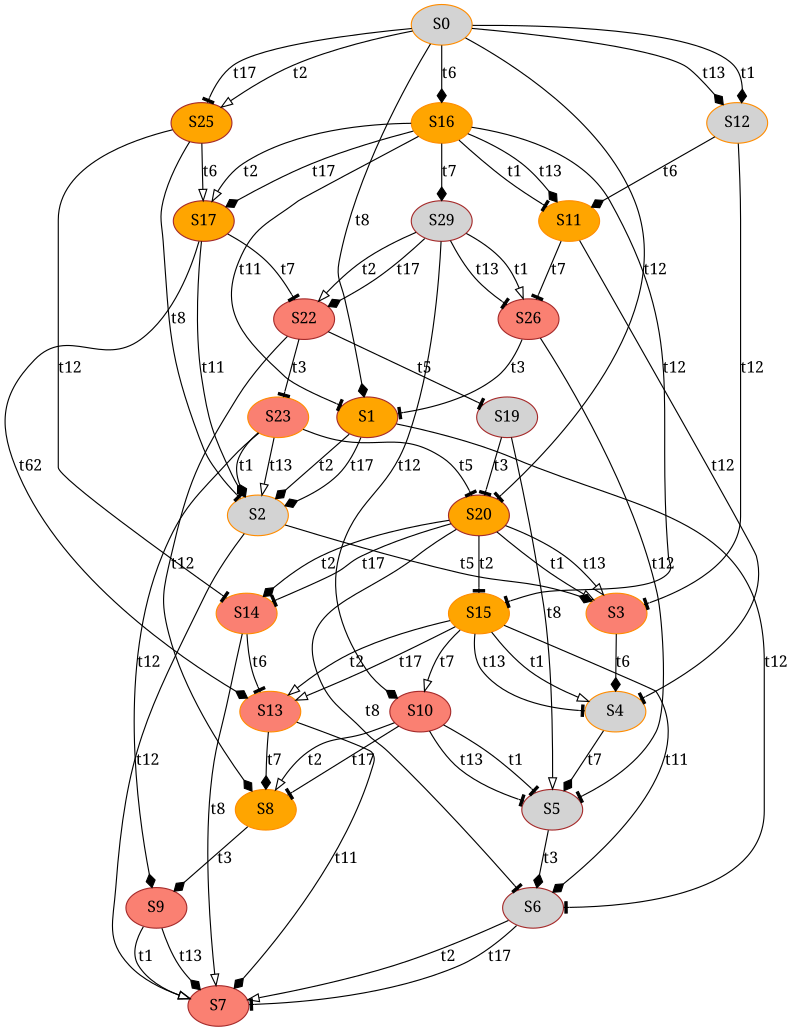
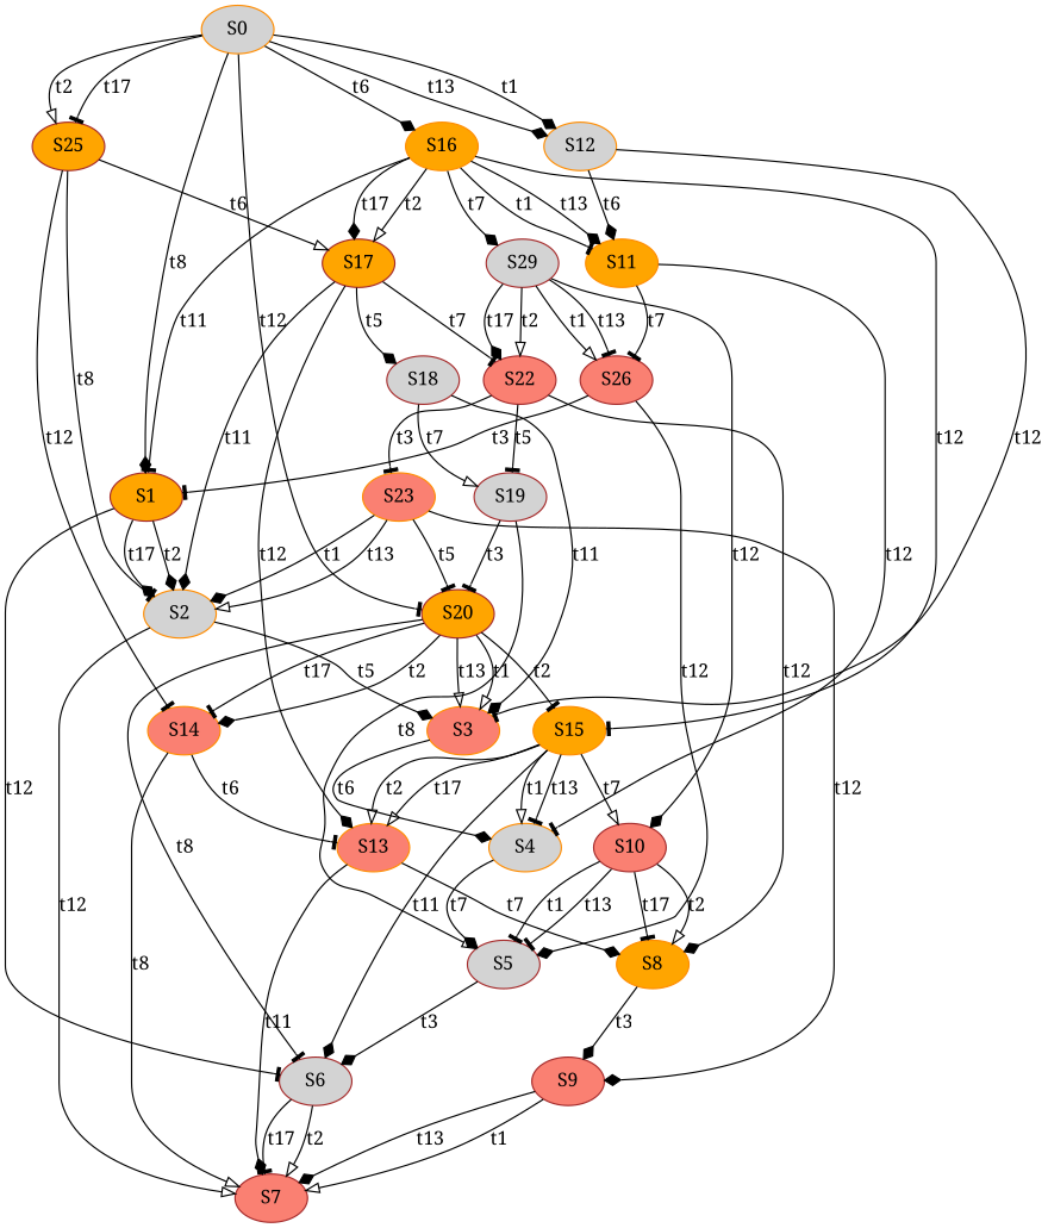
  digraph {
    fontname="Noto Serif"
    node [color=brown fillcolor=salmon fontname="Noto Serif" style=filled]
    edge [arrowhead=diamond fontname="Noto Serif"]
    S11 [color=darkorange fillcolor=orange]
    S26
    S4 [color=darkorange fillcolor=lightgrey]
    S1 [fillcolor=orange]
    S5 [fillcolor=lightgrey]
    S17 [fillcolor=orange]
    S2 [color=darkorange fillcolor=lightgrey]
    S22
    S13 [color=darkorange]
+   S18 [fillcolor=lightgrey]
    S3 [color=darkorange]
    S7
    S23 [color=darkorange]
    S8 [color=darkorange fillcolor=orange]
    S19 [fillcolor=lightgrey]
    S16 [color=darkorange fillcolor=orange]
    n17 [fillcolor=lightgrey label=S29]
    S15 [color=darkorange fillcolor=orange]
    S6 [fillcolor=lightgrey]
    S10
    S12 [color=darkorange fillcolor=lightgrey]
    S9
    S20 [fillcolor=orange]
    S25 [fillcolor=orange]
    S14 [color=darkorange]
    S0 [color=darkorange fillcolor=lightgrey]
    S11 -> S26 [arrowhead=tee label=t7]
    S11 -> S4 [arrowhead=tee label=t12]
    S26 -> S1 [arrowhead=tee label=t3]
-   S26 -> S5 [arrowhead=tee label=t12]
+   S26 -> S5 [label=t12]
    S4 -> S5 [label=t7]
    S1 -> S2 [label=t2]
    S1 -> S2 [label=t17]
    S1 -> S6 [arrowhead=tee label=t12]
    S5 -> S6 [label=t3]
    S17 -> S2 [label=t11]
    S17 -> S22 [arrowhead=tee label=t7]
-   S17 -> S13 [label=t62]
+   S17 -> S13 [label=t12]
+   S17 -> S18 [label=t5]
    S2 -> S3 [label=t5]
    S2 -> S7 [arrowhead=onormal label=t12]
    S22 -> S23 [arrowhead=tee label=t3]
    S22 -> S8 [label=t12]
    S22 -> S19 [arrowhead=tee label=t5]
    S13 -> S7 [label=t11]
    S13 -> S8 [label=t7]
+   S18 -> S3 [label=t11]
+   S18 -> S19 [arrowhead=onormal label=t7]
    S3 -> S4 [label=t6]
    S23 -> S2 [label=t1]
    S23 -> S2 [arrowhead=onormal label=t13]
    S23 -> S9 [label=t12]
    S23 -> S20 [arrowhead=tee label=t5]
    S8 -> S9 [label=t3]
    S19 -> S5 [arrowhead=onormal label=t8]
    S19 -> S20 [arrowhead=tee label=t3]
    S16 -> S11 [arrowhead=tee label=t1]
    S16 -> S11 [label=t13]
    S16 -> S1 [arrowhead=tee label=t11]
    S16 -> S17 [arrowhead=onormal label=t2]
    S16 -> S17 [label=t17]
    S16 -> n17 [label=t7]
    S16 -> S15 [arrowhead=tee label=t12]
    n17 -> S26 [arrowhead=onormal label=t1]
    n17 -> S26 [arrowhead=tee label=t13]
    n17 -> S22 [arrowhead=onormal label=t2]
    n17 -> S22 [label=t17]
    n17 -> S10 [label=t12]
    S15 -> S4 [arrowhead=onormal label=t1]
    S15 -> S4 [arrowhead=tee label=t13]
    S15 -> S13 [arrowhead=onormal label=t2]
    S15 -> S13 [arrowhead=onormal label=t17]
    S15 -> S6 [label=t11]
    S15 -> S10 [arrowhead=onormal label=t7]
    S6 -> S7 [arrowhead=onormal label=t2]
    S6 -> S7 [arrowhead=tee label=t17]
    S10 -> S5 [arrowhead=tee label=t1]
    S10 -> S5 [arrowhead=tee label=t13]
    S10 -> S8 [arrowhead=onormal label=t2]
    S10 -> S8 [arrowhead=tee label=t17]
    S12 -> S11 [label=t6]
    S12 -> S3 [arrowhead=tee label=t12]
    S9 -> S7 [arrowhead=onormal label=t1]
    S9 -> S7 [label=t13]
    S20 -> S3 [arrowhead=onormal label=t1]
    S20 -> S3 [arrowhead=onormal label=t13]
    S20 -> S15 [arrowhead=tee label=t2]
    S20 -> S6 [arrowhead=tee label=t8]
    S20 -> S14 [label=t2]
    S20 -> S14 [arrowhead=tee label=t17]
    S25 -> S17 [arrowhead=onormal label=t6]
    S25 -> S2 [arrowhead=tee label=t8]
    S25 -> S14 [arrowhead=tee label=t12]
    S14 -> S13 [arrowhead=tee label=t6]
    S14 -> S7 [arrowhead=onormal label=t8]
    S0 -> S1 [label=t8]
    S0 -> S16 [label=t6]
    S0 -> S12 [label=t1]
    S0 -> S12 [label=t13]
    S0 -> S20 [arrowhead=tee label=t12]
    S0 -> S25 [arrowhead=onormal label=t2]
    S0 -> S25 [arrowhead=tee label=t17]
  }
